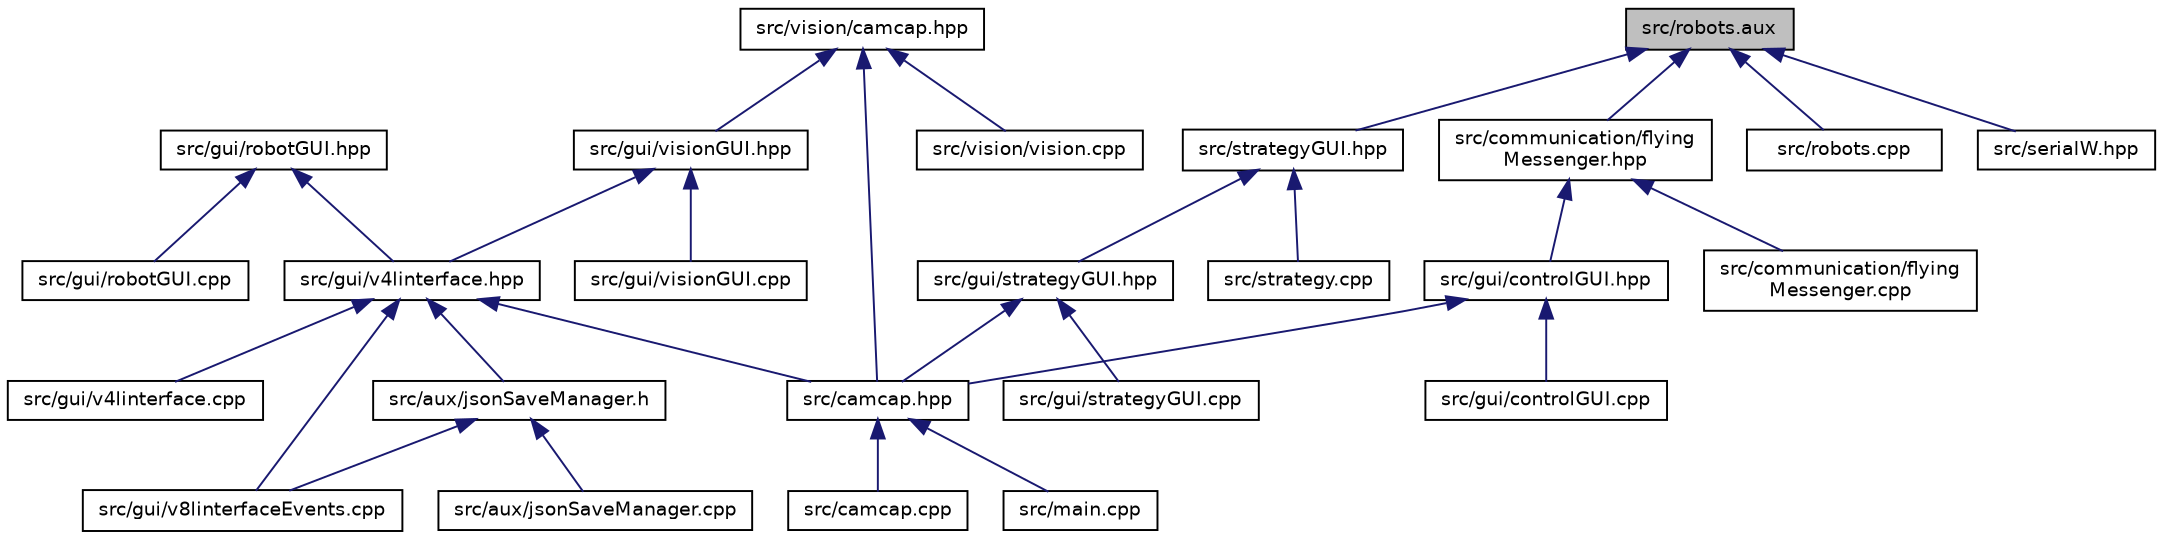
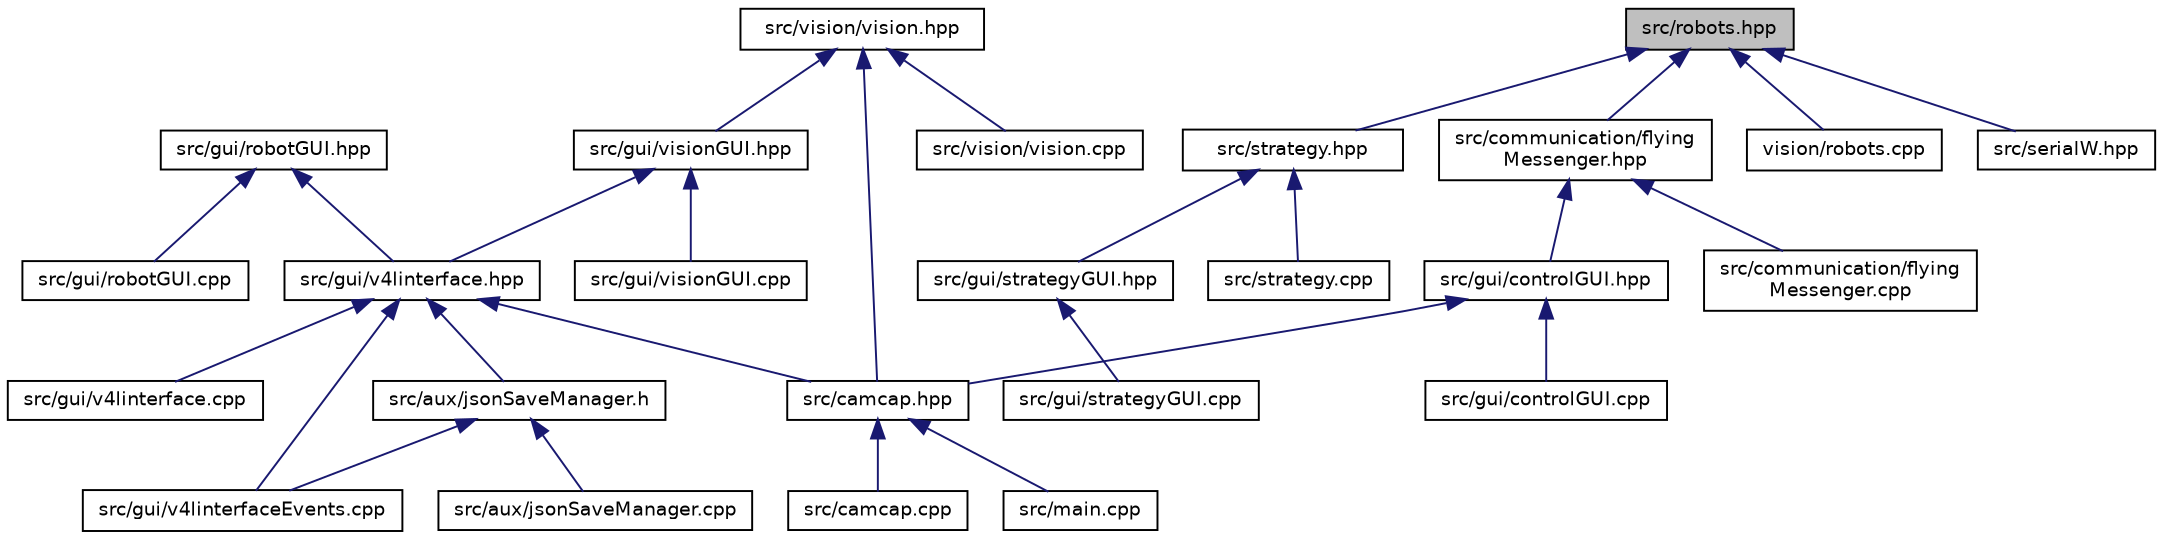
  digraph {
    node [color=black fillcolor=white fontname=Helvetica fontsize=10 shape=record style=filled]
    edge [color=midnightblue dir=back fontname=Helvetica fontsize=10 labelfontname=Helvetica labelfontsize=10 style=solid]
-   n1 [fillcolor=grey75 fontcolor=black height=0.2 label="src/robots.aux" width=0.4]
-   n2 [height=0.2 label="src/strategyGUI.hpp" width=0.4]
+   n1 [fillcolor=grey75 fontcolor=black height=0.2 label="src/robots.hpp" width=0.4]
+   n2 [height=0.2 label="src/strategy.hpp" width=0.4]
    n3 [height=0.2 label="src/communication/flying\lMessenger.hpp" width=0.4]
-   n4 [height=0.2 label="src/robots.cpp" width=0.4]
+   n4 [height=0.2 label="vision/robots.cpp" width=0.4]
    n5 [height=0.2 label="src/serialW.hpp" width=0.4]
-   n6 [height=0.2 label="src/vision/camcap.hpp" width=0.4]
+   n6 [height=0.2 label="src/vision/vision.hpp" width=0.4]
    n7 [height=0.2 label="src/gui/visionGUI.hpp" width=0.4]
    n8 [height=0.2 label="src/camcap.hpp" width=0.4]
    n9 [height=0.2 label="src/vision/vision.cpp" width=0.4]
    n10 [height=0.2 label="src/gui/robotGUI.hpp" width=0.4]
    n11 [height=0.2 label="src/gui/v4linterface.hpp" width=0.4]
    n12 [height=0.2 label="src/gui/robotGUI.cpp" width=0.4]
    n13 [height=0.2 label="src/gui/strategyGUI.hpp" width=0.4]
    n14 [height=0.2 label="src/strategy.cpp" width=0.4]
    n15 [height=0.2 label="src/gui/controlGUI.hpp" width=0.4]
    n16 [height=0.2 label="src/communication/flying\lMessenger.cpp" width=0.4]
    n17 [height=0.2 label="src/gui/visionGUI.cpp" width=0.4]
    n18 [height=0.2 label="src/camcap.cpp" width=0.4]
    n19 [height=0.2 label="src/main.cpp" width=0.4]
    n20 [height=0.2 label="src/aux/jsonSaveManager.h" width=0.4]
-   n21 [height=0.2 label="src/gui/v8linterfaceEvents.cpp" width=0.4]
+   n21 [height=0.2 label="src/gui/v4linterfaceEvents.cpp" width=0.4]
    n22 [height=0.2 label="src/gui/v4linterface.cpp" width=0.4]
    n23 [height=0.2 label="src/aux/jsonSaveManager.cpp" width=0.4]
    n24 [height=0.2 label="src/gui/strategyGUI.cpp" width=0.4]
    n25 [height=0.2 label="src/gui/controlGUI.cpp" width=0.4]
    n1 -> n2
    n1 -> n3
    n1 -> n4
    n1 -> n5
    n2 -> n13
    n2 -> n14
    n3 -> n15
    n3 -> n16
    n6 -> n7
    n6 -> n8
    n6 -> n9
    n7 -> n11
    n7 -> n17
    n8 -> n18
    n8 -> n19
    n10 -> n11
    n10 -> n12
    n11 -> n8
    n11 -> n20
    n11 -> n21
    n11 -> n22
-   n13 -> n8
    n13 -> n24
    n15 -> n8
    n15 -> n25
    n20 -> n21
    n20 -> n23
  }
